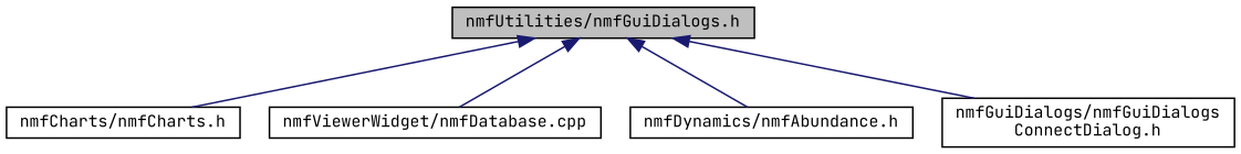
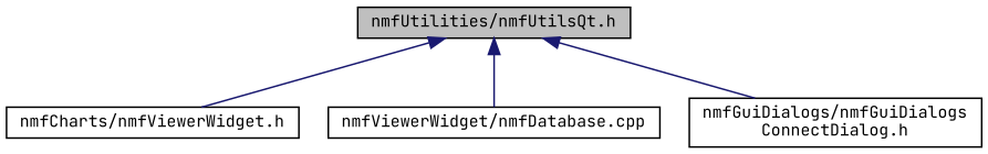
  digraph {
    fontname="JetBrains Mono"
    node [color=black fillcolor=white fontname="JetBrains Mono" fontsize=10 shape=record style=filled]
    edge [color=midnightblue dir=back fontname="JetBrains Mono" fontsize=10 labelfontname=Helvetica labelfontsize=10 style=solid]
-   n1 [fillcolor=grey75 fontcolor=black height=0.2 label="nmfUtilities/nmfGuiDialogs.h" width=0.4]
-   n2 [height=0.2 label="nmfCharts/nmfCharts.h" width=0.4]
+   n1 [fillcolor=grey75 fontcolor=black height=0.2 label="nmfUtilities/nmfUtilsQt.h" width=0.4]
+   n2 [height=0.2 label="nmfCharts/nmfViewerWidget.h" width=0.4]
    n3 [height=0.2 label="nmfViewerWidget/nmfDatabase.cpp" width=0.4]
-   n4 [height=0.2 label="nmfDynamics/nmfAbundance.h" width=0.4]
    n5 [height=0.2 label="nmfGuiDialogs/nmfGuiDialogs\lConnectDialog.h" width=0.4]
    n1 -> n2
    n1 -> n3
-   n1 -> n4
    n1 -> n5
  }
